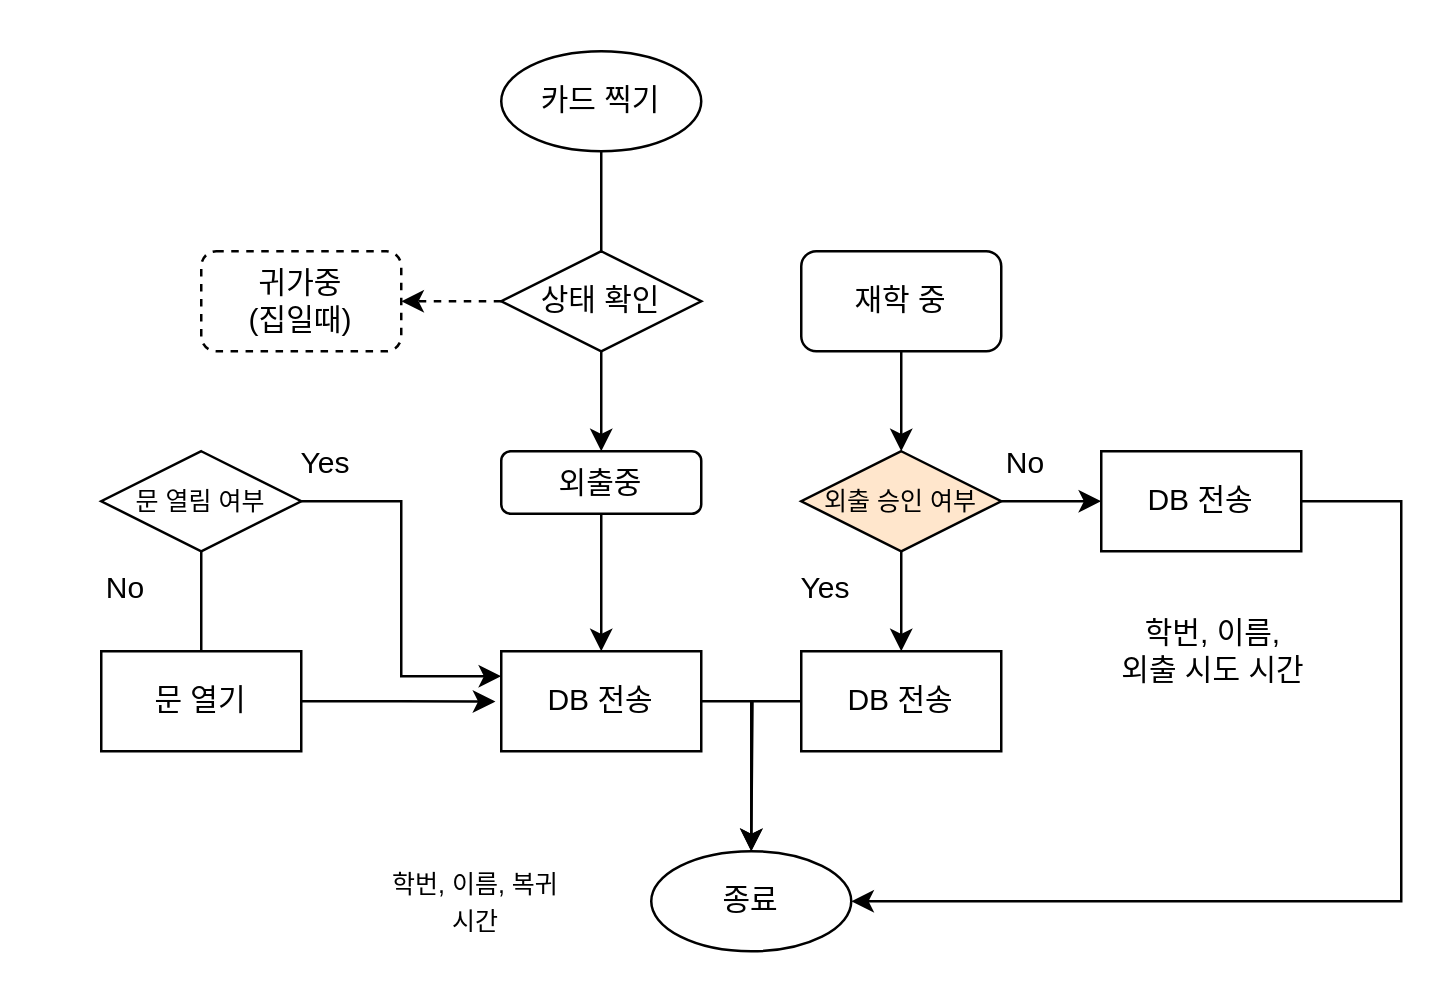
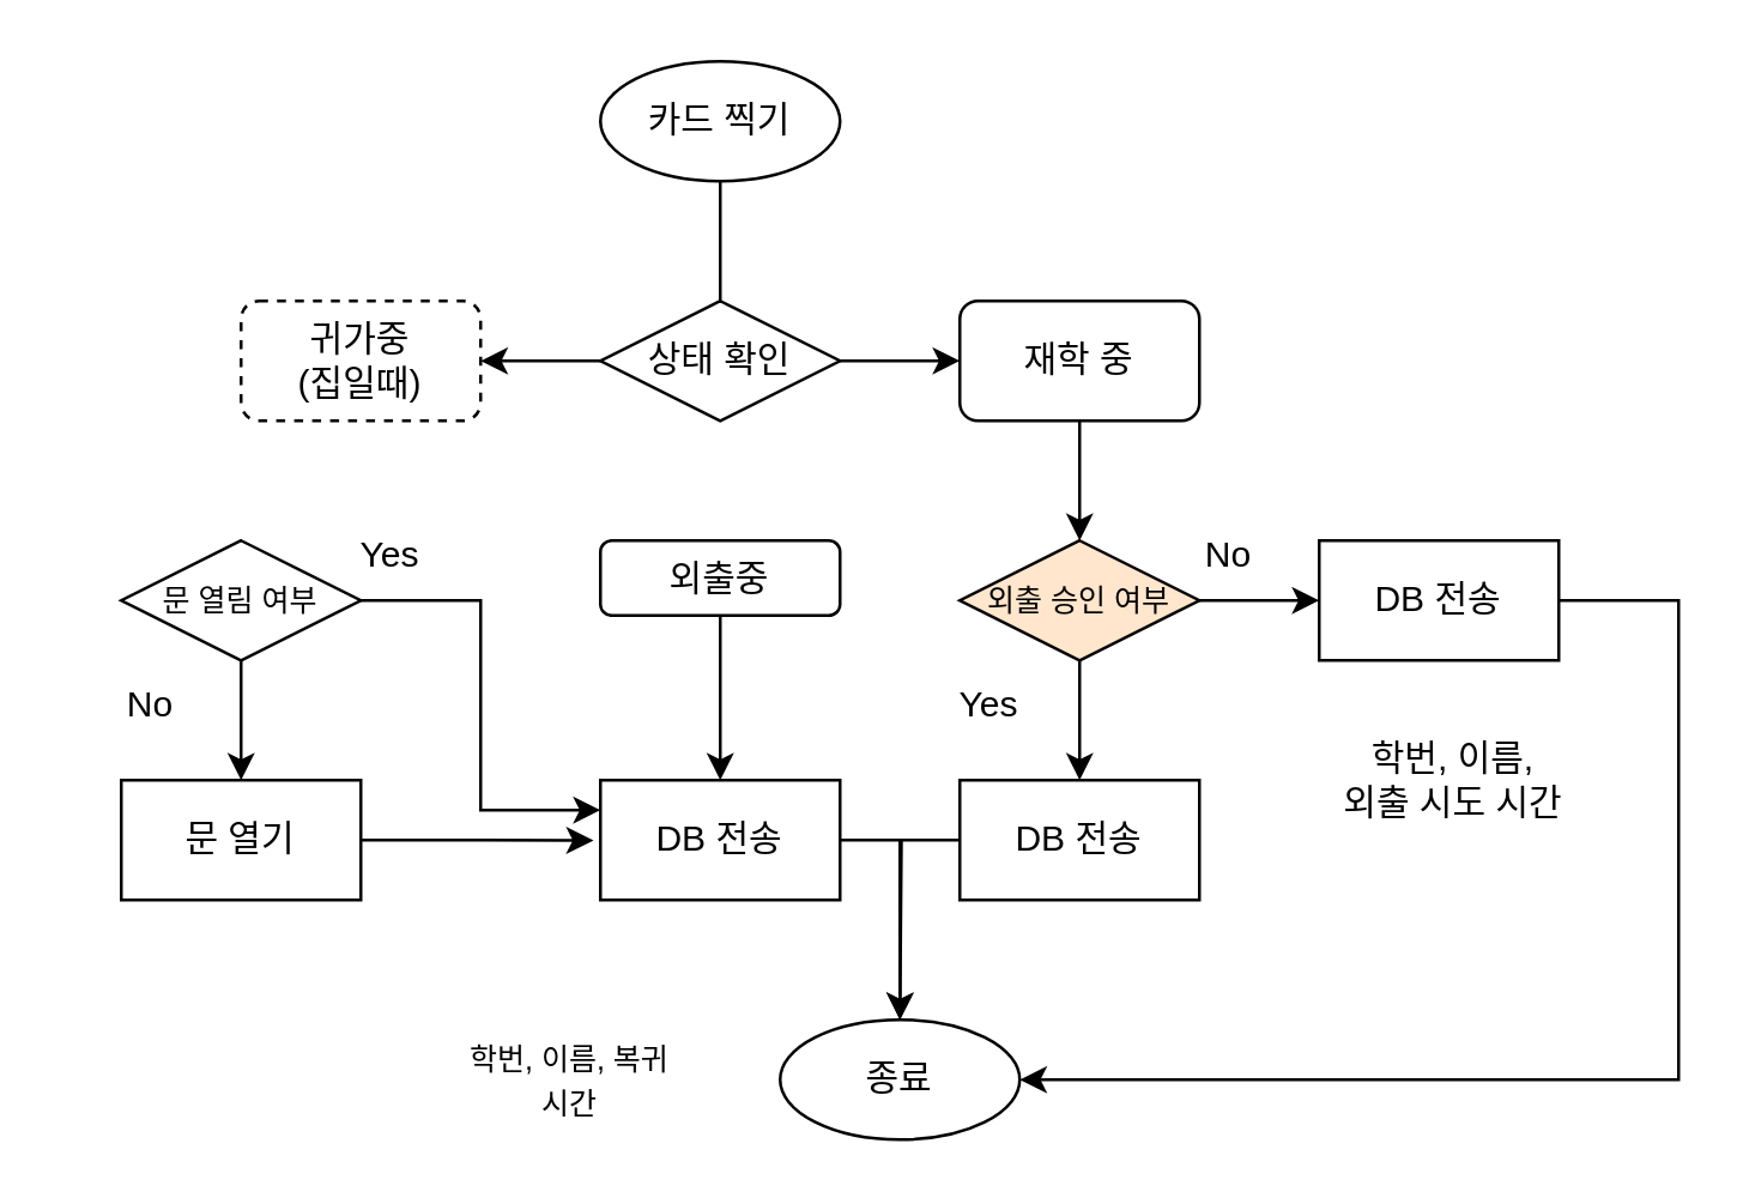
  <mxCell id="0" />
  <mxCell id="1" parent="0" />
  <mxCell id="2" style="edgeStyle=orthogonalEdgeStyle;rounded=0;orthogonalLoop=1;jettySize=auto;html=1;endArrow=none;" edge="1" parent="1" source="3" target="7"><mxGeometry relative="1" as="geometry" /></mxCell>
  <mxCell id="3" value="카드 찍기" style="ellipse;whiteSpace=wrap;html=1;" vertex="1" parent="1"><mxGeometry x="200" y="20" width="80" height="40" as="geometry" /></mxCell>
- <mxCell id="4" style="edgeStyle=orthogonalEdgeStyle;rounded=0;orthogonalLoop=1;jettySize=auto;html=1;dashed=1;" edge="1" parent="1" source="7" target="12"><mxGeometry relative="1" as="geometry"><mxPoint x="160" y="120" as="targetPoint" /></mxGeometry></mxCell>
- <mxCell id="6" style="edgeStyle=orthogonalEdgeStyle;rounded=0;orthogonalLoop=1;jettySize=auto;html=1;" edge="1" parent="1" source="7" target="9"><mxGeometry relative="1" as="geometry"><mxPoint x="240" y="180" as="targetPoint" /></mxGeometry></mxCell>
+ <mxCell id="4" style="edgeStyle=orthogonalEdgeStyle;rounded=0;orthogonalLoop=1;jettySize=auto;html=1;" edge="1" parent="1" source="7" target="12"><mxGeometry relative="1" as="geometry"><mxPoint x="160" y="120" as="targetPoint" /></mxGeometry></mxCell>
+ <mxCell id="5" style="edgeStyle=orthogonalEdgeStyle;rounded=0;orthogonalLoop=1;jettySize=auto;html=1;" edge="1" parent="1" source="7" target="11"><mxGeometry relative="1" as="geometry"><mxPoint x="320" y="120" as="targetPoint" /></mxGeometry></mxCell>
  <mxCell id="7" value="상태 확인" style="rhombus;whiteSpace=wrap;html=1;" vertex="1" parent="1"><mxGeometry x="200" y="100" width="80" height="40" as="geometry" /></mxCell>
  <mxCell id="8" style="edgeStyle=orthogonalEdgeStyle;rounded=0;orthogonalLoop=1;jettySize=auto;html=1;entryX=0.5;entryY=0;entryDx=0;entryDy=0;" edge="1" parent="1" source="9" target="23"><mxGeometry relative="1" as="geometry" /></mxCell>
  <mxCell id="9" value="외출중" style="rounded=1;whiteSpace=wrap;html=1;" vertex="1" parent="1"><mxGeometry x="200" y="180" width="80" height="25" as="geometry" /></mxCell>
  <mxCell id="10" style="edgeStyle=orthogonalEdgeStyle;rounded=0;orthogonalLoop=1;jettySize=auto;html=1;entryX=0.5;entryY=0;entryDx=0;entryDy=0;" edge="1" parent="1" source="11"><mxGeometry relative="1" as="geometry"><mxPoint x="360" y="180" as="targetPoint" /></mxGeometry></mxCell>
  <mxCell id="11" value="재학 중" style="rounded=1;whiteSpace=wrap;html=1;" vertex="1" parent="1"><mxGeometry x="320" y="100" width="80" height="40" as="geometry" /></mxCell>
  <mxCell id="12" value="귀가중&lt;br&gt;(집일때)" style="rounded=1;whiteSpace=wrap;html=1;dashed=1;" vertex="1" parent="1"><mxGeometry x="80" y="100" width="80" height="40" as="geometry" /></mxCell>
  <mxCell id="13" style="edgeStyle=orthogonalEdgeStyle;rounded=0;orthogonalLoop=1;jettySize=auto;html=1;" edge="1" parent="1" source="15"><mxGeometry relative="1" as="geometry"><mxPoint x="360" y="260" as="targetPoint" /></mxGeometry></mxCell>
  <mxCell id="14" style="edgeStyle=orthogonalEdgeStyle;rounded=0;orthogonalLoop=1;jettySize=auto;html=1;" edge="1" parent="1" source="15"><mxGeometry relative="1" as="geometry"><mxPoint x="440" y="200" as="targetPoint" /></mxGeometry></mxCell>
  <mxCell id="15" value="&lt;font style=&quot;font-size: 10px;&quot;&gt;외출 승인 여부&lt;/font&gt;" style="rhombus;whiteSpace=wrap;html=1;fillColor=#ffe6cc;" vertex="1" parent="1"><mxGeometry x="320" y="180" width="80" height="40" as="geometry" /></mxCell>
  <mxCell id="16" value="No" style="text;html=1;strokeColor=none;fillColor=none;align=center;verticalAlign=middle;whiteSpace=wrap;rounded=0;" vertex="1" parent="1"><mxGeometry x="380" y="170" width="60" height="30" as="geometry" /></mxCell>
  <mxCell id="17" value="Yes" style="text;html=1;strokeColor=none;fillColor=none;align=center;verticalAlign=middle;whiteSpace=wrap;rounded=0;" vertex="1" parent="1"><mxGeometry x="300" y="220" width="60" height="30" as="geometry" /></mxCell>
  <mxCell id="18" style="edgeStyle=orthogonalEdgeStyle;rounded=0;orthogonalLoop=1;jettySize=auto;html=1;" edge="1" parent="1" source="19"><mxGeometry relative="1" as="geometry"><mxPoint x="300" y="340" as="targetPoint" /></mxGeometry></mxCell>
  <mxCell id="19" value="DB 전송" style="rounded=0;whiteSpace=wrap;html=1;" vertex="1" parent="1"><mxGeometry x="320" y="260" width="80" height="40" as="geometry" /></mxCell>
  <mxCell id="20" style="edgeStyle=orthogonalEdgeStyle;rounded=0;orthogonalLoop=1;jettySize=auto;html=1;" edge="1" parent="1" source="21" target="33"><mxGeometry relative="1" as="geometry"><Array as="points"><mxPoint x="560" y="200" /><mxPoint x="560" y="360" /></Array></mxGeometry></mxCell>
  <mxCell id="21" value="DB 전송" style="rounded=0;whiteSpace=wrap;html=1;" vertex="1" parent="1"><mxGeometry x="440" y="180" width="80" height="40" as="geometry" /></mxCell>
  <mxCell id="22" style="edgeStyle=orthogonalEdgeStyle;rounded=0;orthogonalLoop=1;jettySize=auto;html=1;" edge="1" parent="1" source="23"><mxGeometry relative="1" as="geometry"><mxPoint x="300" y="340" as="targetPoint" /></mxGeometry></mxCell>
  <mxCell id="23" value="DB 전송" style="rounded=0;whiteSpace=wrap;html=1;" vertex="1" parent="1"><mxGeometry x="200" y="260" width="80" height="40" as="geometry" /></mxCell>
- <mxCell id="24" value="" style="edgeStyle=orthogonalEdgeStyle;rounded=0;orthogonalLoop=1;jettySize=auto;html=1;endArrow=none;" edge="1" parent="1" source="26" target="27"><mxGeometry relative="1" as="geometry" /></mxCell>
+ <mxCell id="24" value="" style="edgeStyle=orthogonalEdgeStyle;rounded=0;orthogonalLoop=1;jettySize=auto;html=1;" edge="1" parent="1" source="26" target="27"><mxGeometry relative="1" as="geometry" /></mxCell>
  <mxCell id="25" style="edgeStyle=orthogonalEdgeStyle;rounded=0;orthogonalLoop=1;jettySize=auto;html=1;entryX=0;entryY=0.25;entryDx=0;entryDy=0;" edge="1" parent="1" source="26" target="23"><mxGeometry relative="1" as="geometry" /></mxCell>
  <mxCell id="26" value="&lt;font style=&quot;font-size: 10px;&quot;&gt;문 열림 여부&lt;/font&gt;" style="rhombus;whiteSpace=wrap;html=1;" vertex="1" parent="1"><mxGeometry x="40" y="180" width="80" height="40" as="geometry" /></mxCell>
  <mxCell id="27" value="문 열기" style="whiteSpace=wrap;html=1;" vertex="1" parent="1"><mxGeometry x="40" y="260" width="80" height="40" as="geometry" /></mxCell>
  <mxCell id="28" value="학번, 이름, &lt;br&gt;외출 시도 시간" style="text;html=1;strokeColor=none;fillColor=none;align=center;verticalAlign=middle;whiteSpace=wrap;rounded=0;" vertex="1" parent="1"><mxGeometry x="440" y="245" width="90" height="30" as="geometry" /></mxCell>
  <mxCell id="29" value="&lt;font style=&quot;font-size: 10px;&quot;&gt;학번, 이름, 복귀 시간&lt;/font&gt;" style="text;html=1;strokeColor=none;fillColor=none;align=center;verticalAlign=middle;whiteSpace=wrap;rounded=0;" vertex="1" parent="1"><mxGeometry x="150" y="345" width="80" height="30" as="geometry" /></mxCell>
  <mxCell id="30" style="edgeStyle=orthogonalEdgeStyle;rounded=0;orthogonalLoop=1;jettySize=auto;html=1;entryX=-0.029;entryY=0.503;entryDx=0;entryDy=0;entryPerimeter=0;" edge="1" parent="1" source="27" target="23"><mxGeometry relative="1" as="geometry" /></mxCell>
  <mxCell id="31" value="No" style="text;html=1;strokeColor=none;fillColor=none;align=center;verticalAlign=middle;whiteSpace=wrap;rounded=0;" vertex="1" parent="1"><mxGeometry x="20" y="220" width="60" height="30" as="geometry" /></mxCell>
  <mxCell id="32" value="Yes" style="text;html=1;strokeColor=none;fillColor=none;align=center;verticalAlign=middle;whiteSpace=wrap;rounded=0;" vertex="1" parent="1"><mxGeometry x="100" y="170" width="60" height="30" as="geometry" /></mxCell>
  <mxCell id="33" value="종료" style="ellipse;whiteSpace=wrap;html=1;" vertex="1" parent="1"><mxGeometry x="260" y="340" width="80" height="40" as="geometry" /></mxCell>
